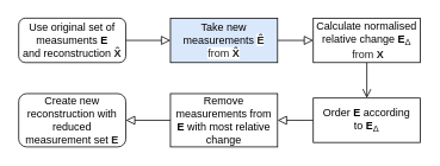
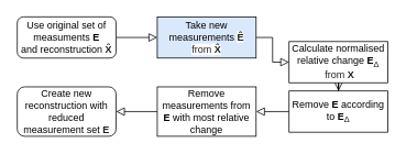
  <mxCell id="0" />
  <mxCell id="1" parent="0" />
  <mxCell id="2" value="" style="rounded=0;html=1;jettySize=auto;orthogonalLoop=1;fontSize=11;endArrow=block;endFill=0;endSize=8;strokeWidth=1;shadow=0;labelBackgroundColor=none;edgeStyle=orthogonalEdgeStyle;entryX=0;entryY=0.5;entryDx=0;entryDy=0;" parent="1" source="3" target="8" edge="1"><mxGeometry relative="1" as="geometry"><mxPoint x="340" y="45" as="targetPoint" /></mxGeometry></mxCell>
  <mxCell id="3" value="Take new measurem&lt;font style=&quot;font-size: 12px&quot;&gt;ents&amp;nbsp;&lt;span style=&quot;color: rgb(32 , 33 , 34) ; background-color: rgb(255 , 255 , 255)&quot;&gt;&lt;b&gt;Ê &lt;/b&gt;from&amp;nbsp;&lt;/span&gt;&lt;/font&gt;&lt;b style=&quot;color: rgb(32 , 33 , 34) ; background-color: rgb(255 , 255 , 255)&quot;&gt;X̂&lt;/b&gt;" style="rounded=0;whiteSpace=wrap;html=1;fontSize=12;glass=0;fillColor=#dae8fc;" parent="1" vertex="1"><mxGeometry x="190" y="20" width="120" height="50" as="geometry" /></mxCell>
  <mxCell id="4" style="edgeStyle=orthogonalEdgeStyle;rounded=0;orthogonalLoop=1;jettySize=auto;html=1;entryX=0;entryY=0.5;entryDx=0;entryDy=0;shadow=0;strokeWidth=1;labelBackgroundColor=none;endFill=0;endArrow=block;endSize=8;" parent="1" source="5" target="3" edge="1"><mxGeometry relative="1" as="geometry" /></mxCell>
  <mxCell id="5" value="Use original set of measuments &lt;b&gt;E &lt;/b&gt;and&lt;b&gt;&amp;nbsp;&lt;/b&gt;reconstruction&amp;nbsp;&lt;b style=&quot;color: rgb(32 , 33 , 34) ; background-color: rgb(255 , 255 , 255)&quot;&gt;X̂&lt;/b&gt;" style="rounded=1;whiteSpace=wrap;html=1;fontSize=12;glass=0;strokeWidth=1;shadow=0;" parent="1" vertex="1"><mxGeometry x="20" y="20" width="120" height="50" as="geometry" /></mxCell>
  <mxCell id="6" value="Create new reconstruction w&lt;font style=&quot;font-size: 12px&quot;&gt;ith reduced measurement set &lt;font color=&quot;#202122&quot;&gt;&lt;span style=&quot;background-color: rgb(255 , 255 , 255)&quot;&gt;&lt;b&gt;E&lt;/b&gt;&lt;/span&gt;&lt;/font&gt;&lt;/font&gt;" style="rounded=1;whiteSpace=wrap;html=1;fontSize=12;glass=0;shadow=0;strokeWidth=1;" parent="1" vertex="1"><mxGeometry x="20" y="105" width="120" height="60" as="geometry" /></mxCell>
  <mxCell id="7" value="" style="edgeStyle=orthogonalEdgeStyle;rounded=0;orthogonalLoop=1;jettySize=auto;html=1;fontFamily=Helvetica;fontSize=11;shadow=0;strokeWidth=1;labelBackgroundColor=none;endFill=0;endArrow=open;endSize=8;" edge="1" parent="1" source="8" target="10"><mxGeometry relative="1" as="geometry" /></mxCell>
- <mxCell id="8" value="Calculate normalised relative change&lt;font&gt;&amp;nbsp;&lt;b style=&quot;font-size: 12px&quot;&gt;E&lt;/b&gt;&lt;span style=&quot;color: rgb(32 , 33 , 34) ; background-color: rgb(255 , 255 , 255)&quot;&gt;&lt;font style=&quot;font-size: 12px&quot;&gt;&lt;sub&gt;Δ&lt;/sub&gt;&lt;/font&gt;&lt;/span&gt;&lt;sub style=&quot;font-size: 12px&quot;&gt;&lt;br&gt;&lt;/sub&gt;&lt;span style=&quot;font-size: 12px ; color: rgb(32 , 33 , 34) ; background-color: rgb(255 , 255 , 255)&quot;&gt;&lt;b&gt;&amp;nbsp;&lt;/b&gt;from&amp;nbsp;&lt;/span&gt;&lt;/font&gt;&lt;b style=&quot;color: rgb(32 , 33 , 34) ; background-color: rgb(255 , 255 , 255)&quot;&gt;X&lt;/b&gt;" style="rounded=0;whiteSpace=wrap;html=1;fontSize=12;glass=0;" vertex="1" parent="1"><mxGeometry x="350" y="20" width="120" height="50" as="geometry" /></mxCell>
+ <mxCell id="8" value="Calculate normalised relative change&lt;font&gt;&amp;nbsp;&lt;b style=&quot;font-size: 12px&quot;&gt;E&lt;/b&gt;&lt;span style=&quot;color: rgb(32 , 33 , 34) ; background-color: rgb(255 , 255 , 255)&quot;&gt;&lt;font style=&quot;font-size: 12px&quot;&gt;&lt;sub&gt;Δ&lt;/sub&gt;&lt;/font&gt;&lt;/span&gt;&lt;sub style=&quot;font-size: 12px&quot;&gt;&lt;br&gt;&lt;/sub&gt;&lt;span style=&quot;font-size: 12px ; color: rgb(32 , 33 , 34) ; background-color: rgb(255 , 255 , 255)&quot;&gt;&lt;b&gt;&amp;nbsp;&lt;/b&gt;from&amp;nbsp;&lt;/span&gt;&lt;/font&gt;&lt;b style=&quot;color: rgb(32 , 33 , 34) ; background-color: rgb(255 , 255 , 255)&quot;&gt;X&lt;/b&gt;" style="rounded=0;whiteSpace=wrap;html=1;fontSize=12;glass=0;" vertex="1" parent="1"><mxGeometry x="350" y="50" width="120" height="50" as="geometry" /></mxCell>
  <mxCell id="9" value="" style="edgeStyle=orthogonalEdgeStyle;rounded=0;orthogonalLoop=1;jettySize=auto;html=1;fontFamily=Helvetica;fontSize=11;shadow=0;strokeWidth=1;labelBackgroundColor=none;endFill=0;endArrow=block;endSize=8;" edge="1" parent="1" source="10" target="12"><mxGeometry relative="1" as="geometry" /></mxCell>
- <mxCell id="10" value="Order &lt;b&gt;E&lt;/b&gt;&amp;nbsp;according to&amp;nbsp;&lt;b&gt;E&lt;/b&gt;&lt;span style=&quot;color: rgb(32 , 33 , 34) ; background-color: rgb(255 , 255 , 255)&quot;&gt;&lt;sub&gt;Δ&lt;/sub&gt;&lt;/span&gt;" style="rounded=0;whiteSpace=wrap;html=1;fontSize=12;glass=0;" vertex="1" parent="1"><mxGeometry x="350" y="110" width="120" height="50" as="geometry" /></mxCell>
+ <mxCell id="10" value="Remove &lt;b&gt;E&lt;/b&gt;&amp;nbsp;according to&amp;nbsp;&lt;b&gt;E&lt;/b&gt;&lt;span style=&quot;color: rgb(32 , 33 , 34) ; background-color: rgb(255 , 255 , 255)&quot;&gt;&lt;sub&gt;Δ&lt;/sub&gt;&lt;/span&gt;" style="rounded=0;whiteSpace=wrap;html=1;fontSize=12;glass=0;" vertex="1" parent="1"><mxGeometry x="350" y="110" width="120" height="50" as="geometry" /></mxCell>
  <mxCell id="11" value="" style="edgeStyle=orthogonalEdgeStyle;rounded=0;orthogonalLoop=1;jettySize=auto;html=1;fontFamily=Helvetica;fontSize=11;shadow=0;strokeWidth=1;labelBackgroundColor=none;endFill=0;endArrow=block;endSize=8;" edge="1" parent="1" source="12" target="6"><mxGeometry relative="1" as="geometry" /></mxCell>
  <mxCell id="12" value="Remove measurements from &lt;b&gt;E&lt;/b&gt;&amp;nbsp;with most relative change" style="rounded=0;whiteSpace=wrap;html=1;fontSize=12;glass=0;" vertex="1" parent="1"><mxGeometry x="190" y="105" width="120" height="60" as="geometry" /></mxCell>
